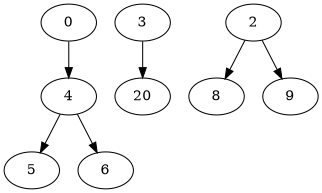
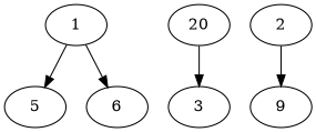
  digraph {
    node [Processor=1 Weight=20]
-   0 [Start=0 Weight=50]
-   1 [Start=50 Weight=70 label=4]
+   1 [Start=50 Weight=70]
    3 [Processor=8 Start=54 Weight=100]
    n4 [Processor=8 Start=154 label=20]
    2 [Processor=5 Start=57 Weight=90]
-   8 [Processor=7 Start=150 Weight=50]
    9 [Processor=6 Start=157]
    5 [Processor=3 Start=127]
    6 [Processor=2 Start=125 Weight=100]
-   0 -> 1 [Weight=9]
    1 -> 5 [Weight=7]
    1 -> 6 [Weight=5]
-   3 -> n4 [Weight=4]
-   2 -> 8 [Weight=3]
+   n4 -> 3 [Weight=4]
    2 -> 9 [Weight=10]
  }
